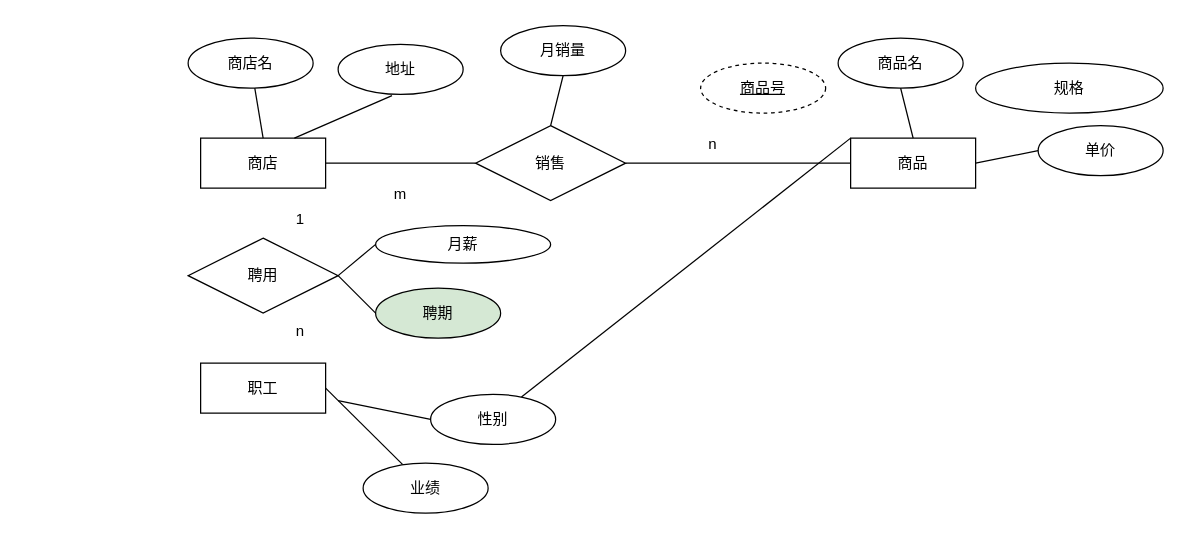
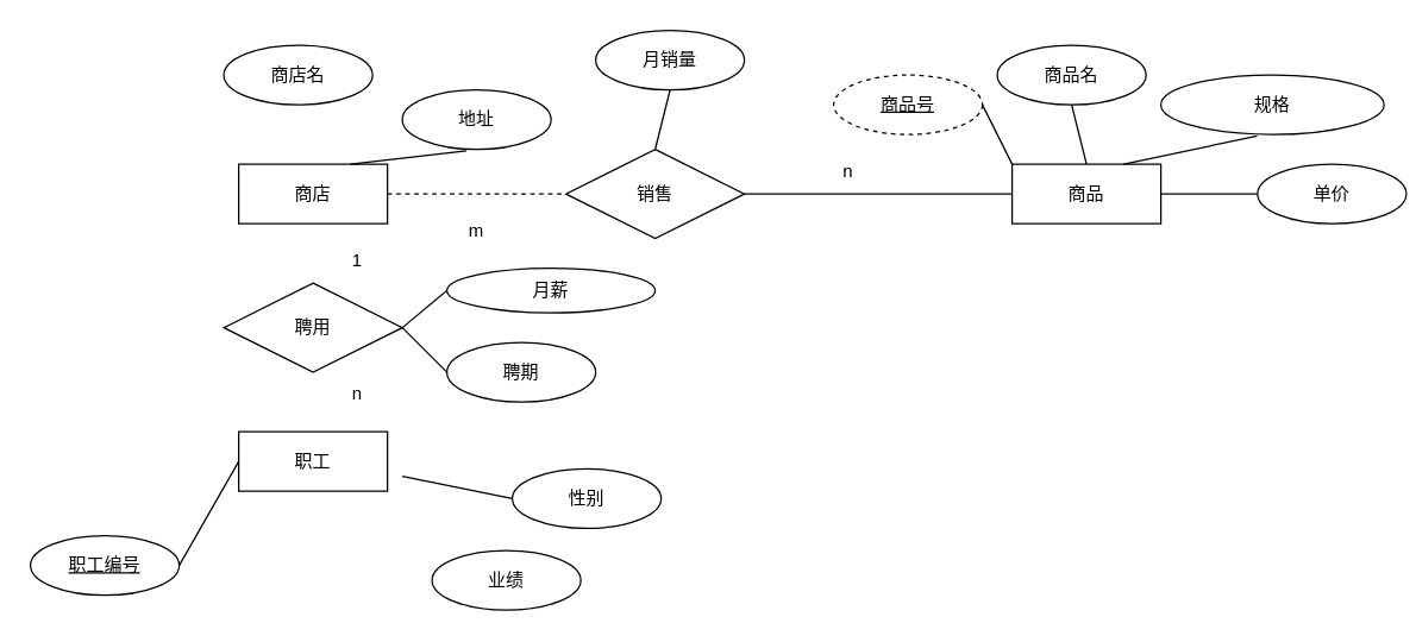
  <mxCell id="0" />
  <mxCell id="1" parent="0" />
  <mxCell id="2" value="商店" style="whiteSpace=wrap;html=1;align=center;" vertex="1" parent="1"><mxGeometry x="160" y="110" width="100" height="40" as="geometry" /></mxCell>
  <mxCell id="3" value="商店名" style="ellipse;whiteSpace=wrap;html=1;align=center;" vertex="1" parent="1"><mxGeometry x="150" y="30" width="100" height="40" as="geometry" /></mxCell>
- <mxCell id="4" value="地址" style="ellipse;whiteSpace=wrap;html=1;align=center;" vertex="1" parent="1"><mxGeometry x="270" y="35" width="100" height="40" as="geometry" /></mxCell>
+ <mxCell id="4" value="地址" style="ellipse;whiteSpace=wrap;html=1;align=center;" vertex="1" parent="1"><mxGeometry x="270" y="60" width="100" height="40" as="geometry" /></mxCell>
  <mxCell id="5" value="" style="endArrow=none;html=1;exitX=0.75;exitY=0;exitDx=0;exitDy=0;entryX=0.431;entryY=1.025;entryDx=0;entryDy=0;entryPerimeter=0;" edge="1" parent="1" source="2" target="4"><mxGeometry width="50" height="50" relative="1" as="geometry"><mxPoint x="420" y="70" as="sourcePoint" /><mxPoint x="470" y="20" as="targetPoint" /></mxGeometry></mxCell>
- <mxCell id="6" value="" style="endArrow=none;html=1;exitX=0.5;exitY=0;exitDx=0;exitDy=0;" edge="1" parent="1" source="2" target="3"><mxGeometry width="50" height="50" relative="1" as="geometry"><mxPoint x="420" y="70" as="sourcePoint" /><mxPoint x="470" y="20" as="targetPoint" /></mxGeometry></mxCell>
  <mxCell id="7" value="商品" style="whiteSpace=wrap;html=1;align=center;" vertex="1" parent="1"><mxGeometry x="680" y="110" width="100" height="40" as="geometry" /></mxCell>
  <mxCell id="8" value="&lt;u&gt;商品号&lt;/u&gt;" style="ellipse;whiteSpace=wrap;html=1;align=center;dashed=1;" vertex="1" parent="1"><mxGeometry x="560" y="50" width="100" height="40" as="geometry" /></mxCell>
  <mxCell id="9" value="商品名" style="ellipse;whiteSpace=wrap;html=1;align=center;" vertex="1" parent="1"><mxGeometry x="670" y="30" width="100" height="40" as="geometry" /></mxCell>
  <mxCell id="10" value="规格" style="ellipse;whiteSpace=wrap;html=1;align=center;" vertex="1" parent="1"><mxGeometry x="780" y="50" width="150" height="40" as="geometry" /></mxCell>
+ <mxCell id="11" value="" style="endArrow=none;html=1;exitX=0.75;exitY=0;exitDx=0;exitDy=0;entryX=0.431;entryY=1.025;entryDx=0;entryDy=0;entryPerimeter=0;" edge="1" parent="1" source="7" target="10"><mxGeometry width="50" height="50" relative="1" as="geometry"><mxPoint x="930" y="60" as="sourcePoint" /><mxPoint x="980" y="10" as="targetPoint" /></mxGeometry></mxCell>
  <mxCell id="12" value="" style="endArrow=none;html=1;exitX=0.5;exitY=0;exitDx=0;exitDy=0;entryX=0.5;entryY=1;entryDx=0;entryDy=0;" edge="1" parent="1" source="7" target="9"><mxGeometry width="50" height="50" relative="1" as="geometry"><mxPoint x="940" y="70" as="sourcePoint" /><mxPoint x="723.326" y="69.956" as="targetPoint" /></mxGeometry></mxCell>
- <mxCell id="13" value="" style="endArrow=none;html=1;exitX=0;exitY=0;exitDx=0;exitDy=0;" edge="1" parent="1" source="7" target="18"><mxGeometry width="50" height="50" relative="1" as="geometry"><mxPoint x="930" y="60" as="sourcePoint" /><mxPoint x="980" y="10" as="targetPoint" /></mxGeometry></mxCell>
- <mxCell id="14" value="单价" style="ellipse;whiteSpace=wrap;html=1;align=center;" vertex="1" parent="1"><mxGeometry x="830" y="100" width="100" height="40" as="geometry" /></mxCell>
+ <mxCell id="13" value="" style="endArrow=none;html=1;entryX=1;entryY=0.5;entryDx=0;entryDy=0;exitX=0;exitY=0;exitDx=0;exitDy=0;" edge="1" parent="1" source="7" target="8"><mxGeometry width="50" height="50" relative="1" as="geometry"><mxPoint x="930" y="60" as="sourcePoint" /><mxPoint x="980" y="10" as="targetPoint" /></mxGeometry></mxCell>
+ <mxCell id="14" value="单价" style="ellipse;whiteSpace=wrap;html=1;align=center;" vertex="1" parent="1"><mxGeometry x="845" y="110" width="100" height="40" as="geometry" /></mxCell>
  <mxCell id="15" value="" style="endArrow=none;html=1;exitX=1;exitY=0.5;exitDx=0;exitDy=0;entryX=0;entryY=0.5;entryDx=0;entryDy=0;" edge="1" parent="1" source="7" target="14"><mxGeometry width="50" height="50" relative="1" as="geometry"><mxPoint x="560" y="60" as="sourcePoint" /><mxPoint x="610" y="10" as="targetPoint" /></mxGeometry></mxCell>
  <mxCell id="16" value="职工" style="whiteSpace=wrap;html=1;align=center;" vertex="1" parent="1"><mxGeometry x="160" y="290" width="100" height="40" as="geometry" /></mxCell>
+ <mxCell id="17" value="&lt;u&gt;职工编号&lt;/u&gt;" style="ellipse;whiteSpace=wrap;html=1;align=center;" vertex="1" parent="1"><mxGeometry x="20" y="360" width="100" height="40" as="geometry" /></mxCell>
  <mxCell id="18" value="性别" style="ellipse;whiteSpace=wrap;html=1;align=center;" vertex="1" parent="1"><mxGeometry x="344" y="315" width="100" height="40" as="geometry" /></mxCell>
  <mxCell id="19" value="" style="endArrow=none;html=1;entryX=0;entryY=0.5;entryDx=0;entryDy=0;" edge="1" parent="1" target="18"><mxGeometry width="50" height="50" relative="1" as="geometry"><mxPoint x="270" y="320" as="sourcePoint" /><mxPoint x="480" y="210" as="targetPoint" /></mxGeometry></mxCell>
+ <mxCell id="20" value="" style="endArrow=none;html=1;entryX=1;entryY=0.5;entryDx=0;entryDy=0;exitX=0;exitY=0.5;exitDx=0;exitDy=0;" edge="1" parent="1" source="16" target="17"><mxGeometry width="50" height="50" relative="1" as="geometry"><mxPoint x="430" y="260" as="sourcePoint" /><mxPoint x="480" y="210" as="targetPoint" /></mxGeometry></mxCell>
  <mxCell id="21" value="业绩" style="ellipse;whiteSpace=wrap;html=1;align=center;" vertex="1" parent="1"><mxGeometry x="290" y="370" width="100" height="40" as="geometry" /></mxCell>
- <mxCell id="22" value="" style="endArrow=none;html=1;exitX=1;exitY=0.5;exitDx=0;exitDy=0;entryX=0.315;entryY=0.025;entryDx=0;entryDy=0;entryPerimeter=0;" edge="1" parent="1" source="16" target="21"><mxGeometry width="50" height="50" relative="1" as="geometry"><mxPoint x="60" y="260" as="sourcePoint" /><mxPoint x="110" y="210" as="targetPoint" /></mxGeometry></mxCell>
  <mxCell id="23" value="销售" style="shape=rhombus;perimeter=rhombusPerimeter;whiteSpace=wrap;html=1;align=center;" vertex="1" parent="1"><mxGeometry x="380" y="100" width="120" height="60" as="geometry" /></mxCell>
- <mxCell id="24" value="" style="endArrow=none;html=1;exitX=1;exitY=0.5;exitDx=0;exitDy=0;entryX=0;entryY=0.5;entryDx=0;entryDy=0;" edge="1" parent="1" source="2" target="23"><mxGeometry width="50" height="50" relative="1" as="geometry"><mxPoint x="420" y="240" as="sourcePoint" /><mxPoint x="470" y="190" as="targetPoint" /></mxGeometry></mxCell>
+ <mxCell id="24" value="" style="endArrow=none;html=1;exitX=1;exitY=0.5;exitDx=0;exitDy=0;entryX=0;entryY=0.5;entryDx=0;entryDy=0;dashed=1;" edge="1" parent="1" source="2" target="23"><mxGeometry width="50" height="50" relative="1" as="geometry"><mxPoint x="420" y="240" as="sourcePoint" /><mxPoint x="470" y="190" as="targetPoint" /></mxGeometry></mxCell>
  <mxCell id="25" value="" style="endArrow=none;html=1;entryX=0;entryY=0.5;entryDx=0;entryDy=0;exitX=1;exitY=0.5;exitDx=0;exitDy=0;" edge="1" parent="1" source="23" target="7"><mxGeometry width="50" height="50" relative="1" as="geometry"><mxPoint x="420" y="240" as="sourcePoint" /><mxPoint x="470" y="190" as="targetPoint" /></mxGeometry></mxCell>
  <mxCell id="26" value="n" style="text;html=1;align=center;verticalAlign=middle;whiteSpace=wrap;rounded=0;" vertex="1" parent="1"><mxGeometry x="540" y="100" width="60" height="30" as="geometry" /></mxCell>
  <mxCell id="27" value="m" style="text;html=1;align=center;verticalAlign=middle;whiteSpace=wrap;rounded=0;" vertex="1" parent="1"><mxGeometry x="290" y="140" width="60" height="30" as="geometry" /></mxCell>
  <mxCell id="28" value="月销量" style="ellipse;whiteSpace=wrap;html=1;align=center;" vertex="1" parent="1"><mxGeometry x="400" y="20" width="100" height="40" as="geometry" /></mxCell>
  <mxCell id="29" value="" style="endArrow=none;html=1;entryX=0.5;entryY=1;entryDx=0;entryDy=0;" edge="1" parent="1" target="28"><mxGeometry width="50" height="50" relative="1" as="geometry"><mxPoint x="440" y="100" as="sourcePoint" /><mxPoint x="470" y="190" as="targetPoint" /></mxGeometry></mxCell>
  <mxCell id="30" value="聘用" style="shape=rhombus;perimeter=rhombusPerimeter;whiteSpace=wrap;html=1;align=center;" vertex="1" parent="1"><mxGeometry x="150" y="190" width="120" height="60" as="geometry" /></mxCell>
  <mxCell id="31" value="n" style="text;html=1;align=center;verticalAlign=middle;whiteSpace=wrap;rounded=0;" vertex="1" parent="1"><mxGeometry x="210" y="250" width="60" height="30" as="geometry" /></mxCell>
  <mxCell id="32" value="1" style="text;html=1;align=center;verticalAlign=middle;whiteSpace=wrap;rounded=0;" vertex="1" parent="1"><mxGeometry x="210" y="160" width="60" height="30" as="geometry" /></mxCell>
- <mxCell id="33" value="聘期" style="ellipse;whiteSpace=wrap;html=1;align=center;fillColor=#d5e8d4;" vertex="1" parent="1"><mxGeometry x="300" y="230" width="100" height="40" as="geometry" /></mxCell>
+ <mxCell id="33" value="聘期" style="ellipse;whiteSpace=wrap;html=1;align=center;" vertex="1" parent="1"><mxGeometry x="300" y="230" width="100" height="40" as="geometry" /></mxCell>
  <mxCell id="34" value="月薪" style="ellipse;whiteSpace=wrap;html=1;align=center;" vertex="1" parent="1"><mxGeometry x="300" y="180" width="140" height="30" as="geometry" /></mxCell>
  <mxCell id="35" value="" style="endArrow=none;html=1;exitX=1;exitY=0.5;exitDx=0;exitDy=0;entryX=0;entryY=0.5;entryDx=0;entryDy=0;" edge="1" parent="1" source="30" target="34"><mxGeometry width="50" height="50" relative="1" as="geometry"><mxPoint x="420" y="240" as="sourcePoint" /><mxPoint x="470" y="190" as="targetPoint" /></mxGeometry></mxCell>
  <mxCell id="36" value="" style="endArrow=none;html=1;entryX=0;entryY=0.5;entryDx=0;entryDy=0;" edge="1" parent="1" target="33"><mxGeometry width="50" height="50" relative="1" as="geometry"><mxPoint x="270" y="220" as="sourcePoint" /><mxPoint x="470" y="190" as="targetPoint" /></mxGeometry></mxCell>
